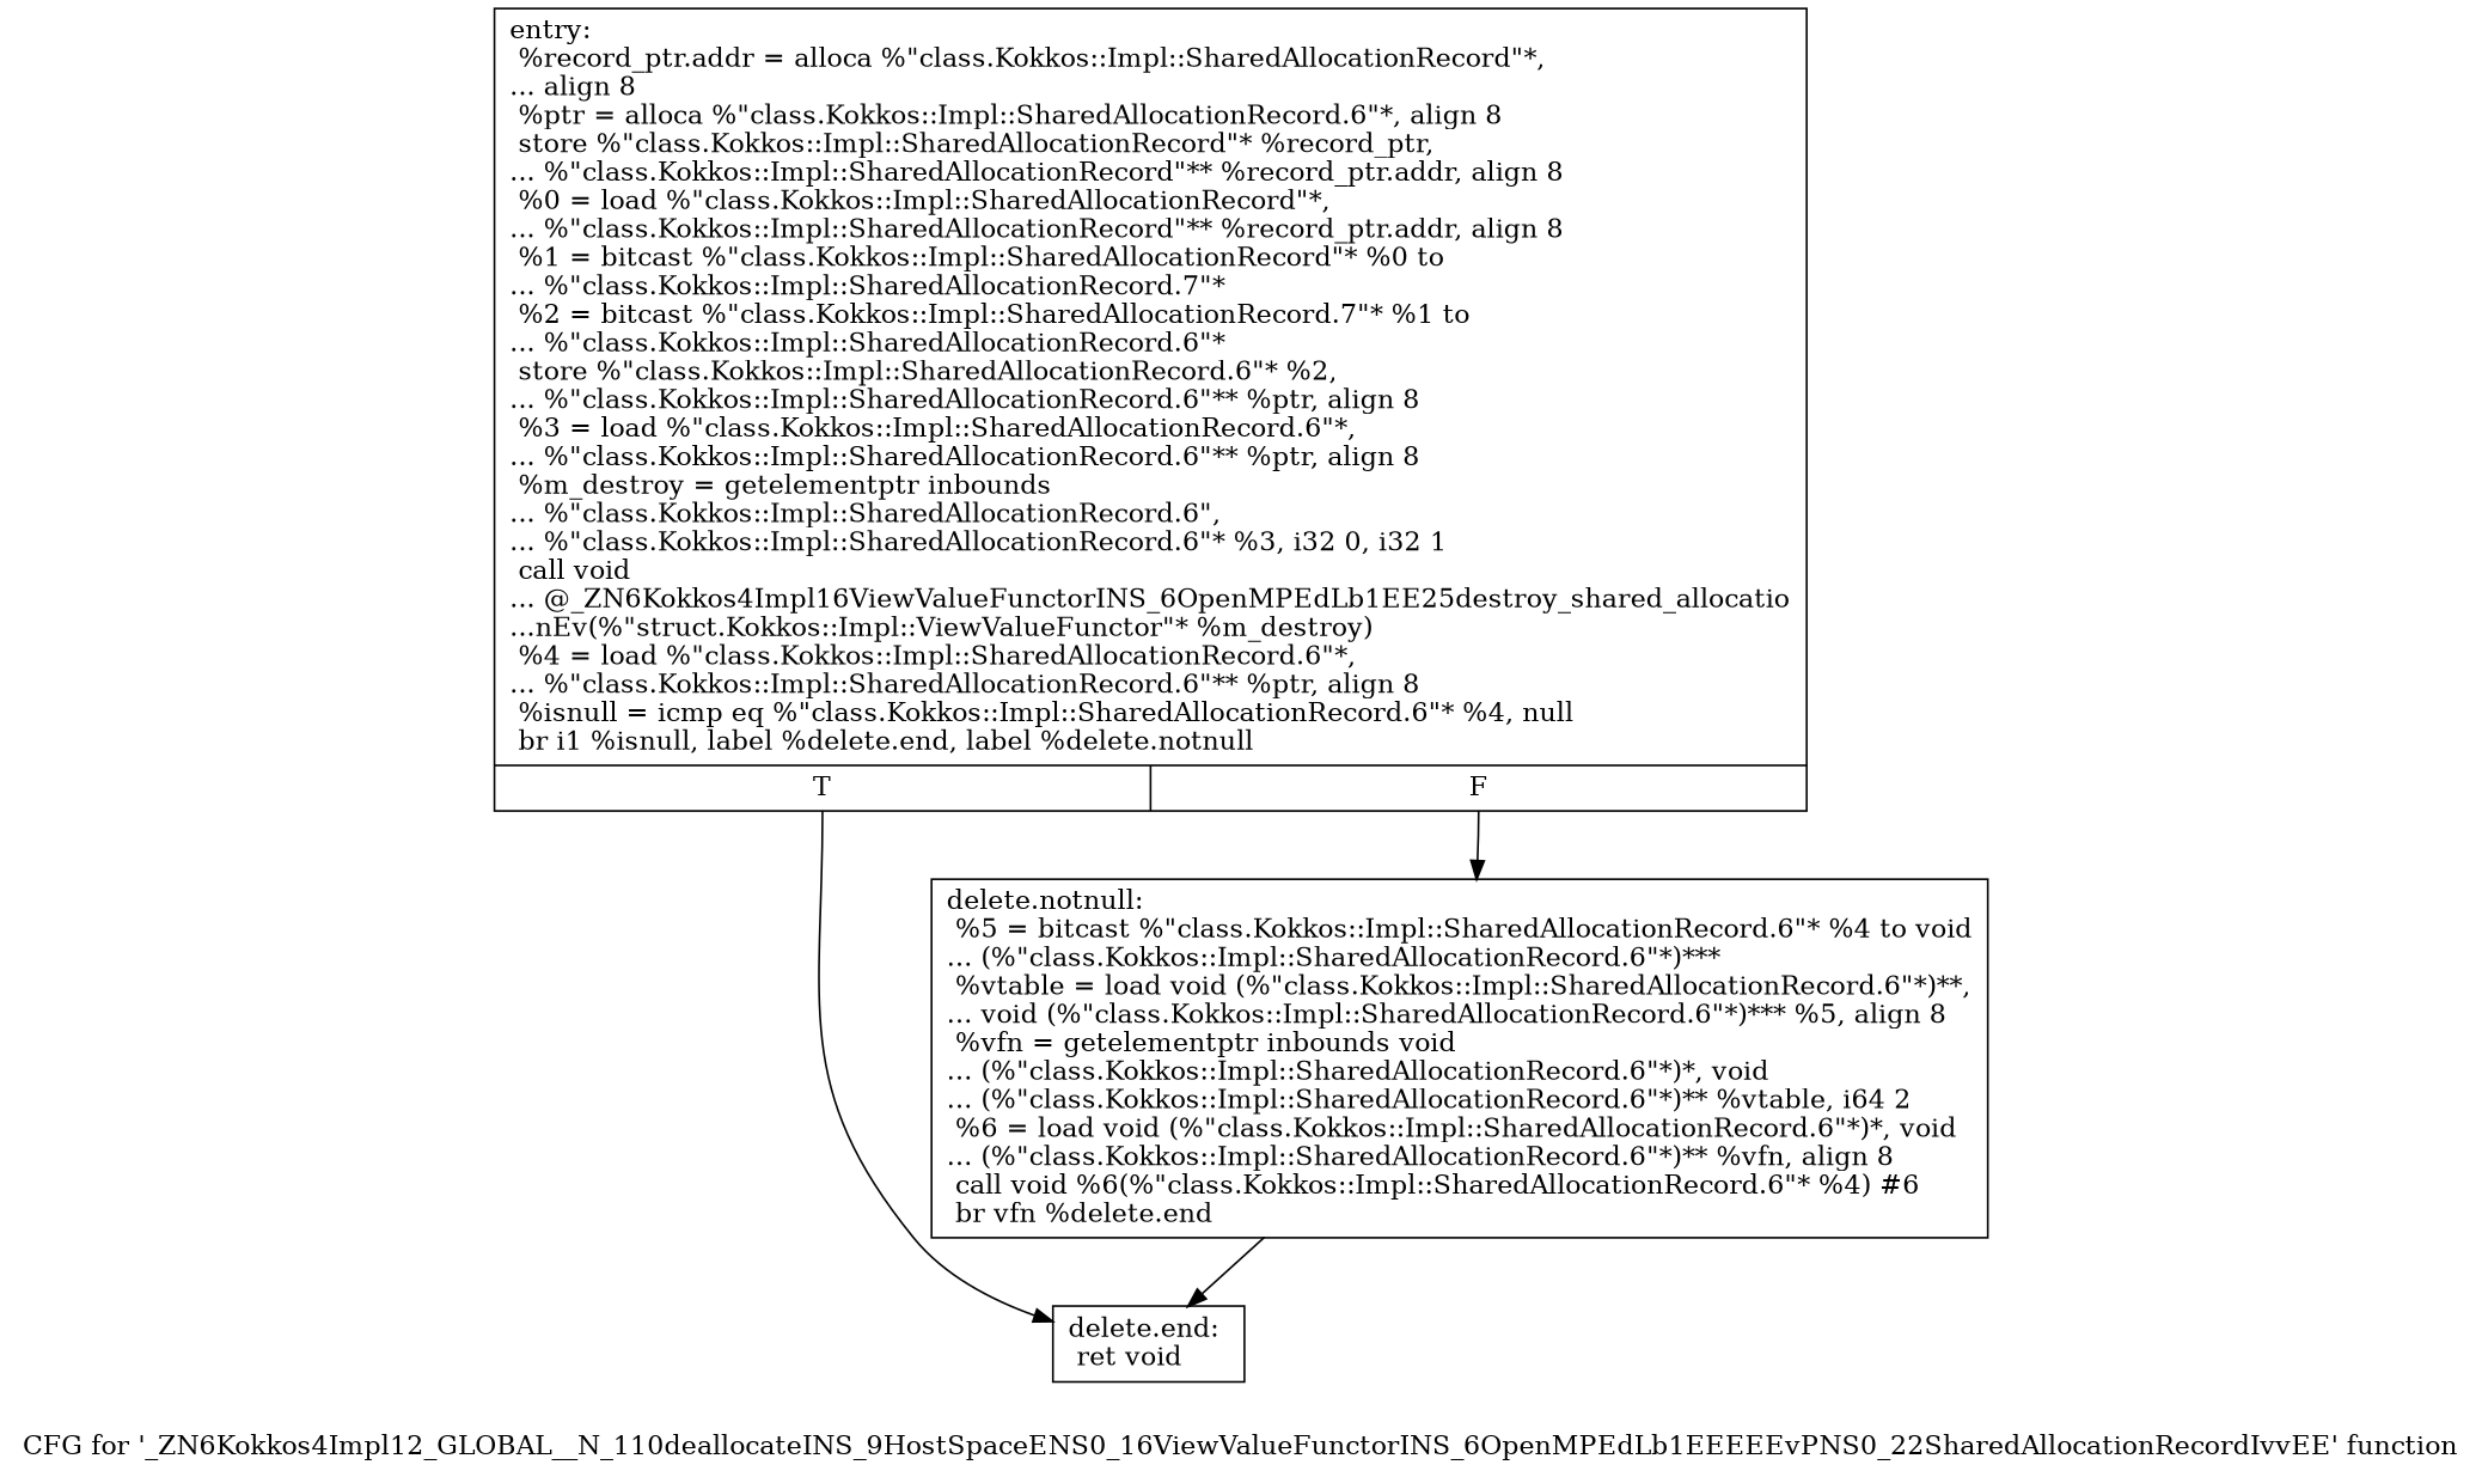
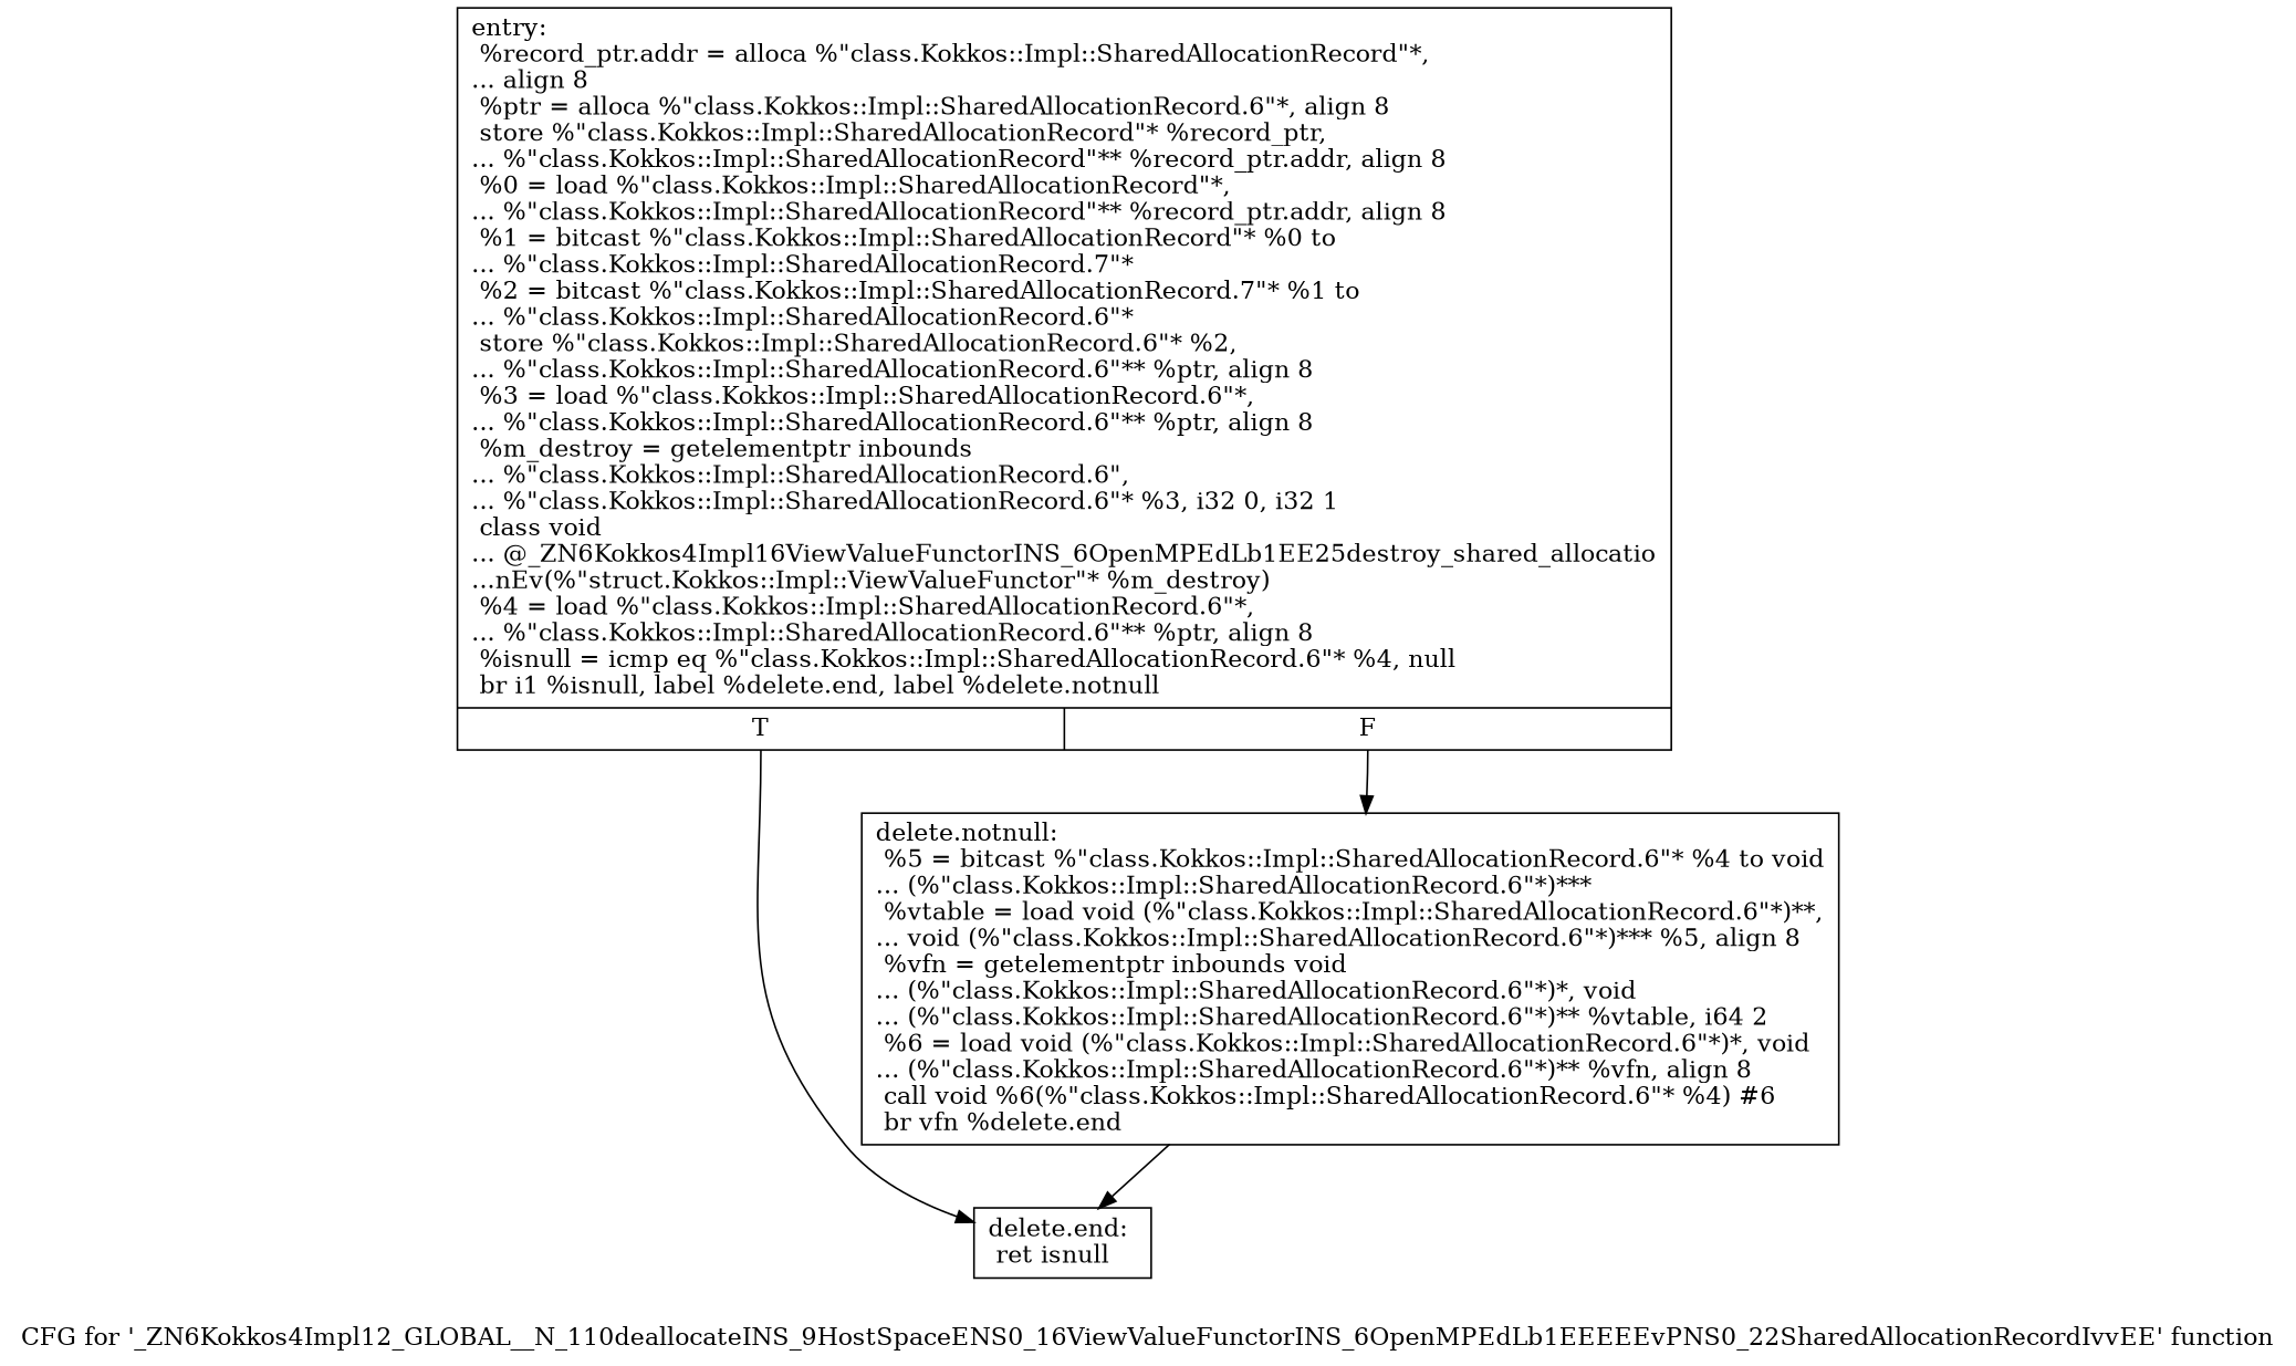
  digraph {
    label="CFG for '_ZN6Kokkos4Impl12_GLOBAL__N_110deallocateINS_9HostSpaceENS0_16ViewValueFunctorINS_6OpenMPEdLb1EEEEEvPNS0_22SharedAllocationRecordIvvEE' function"
    node [shape=record]
-   n1 [label="{entry:\l  %record_ptr.addr = alloca %\"class.Kokkos::Impl::SharedAllocationRecord\"*,\l... align 8\l  %ptr = alloca %\"class.Kokkos::Impl::SharedAllocationRecord.6\"*, align 8\l  store %\"class.Kokkos::Impl::SharedAllocationRecord\"* %record_ptr,\l... %\"class.Kokkos::Impl::SharedAllocationRecord\"** %record_ptr.addr, align 8\l  %0 = load %\"class.Kokkos::Impl::SharedAllocationRecord\"*,\l... %\"class.Kokkos::Impl::SharedAllocationRecord\"** %record_ptr.addr, align 8\l  %1 = bitcast %\"class.Kokkos::Impl::SharedAllocationRecord\"* %0 to\l... %\"class.Kokkos::Impl::SharedAllocationRecord.7\"*\l  %2 = bitcast %\"class.Kokkos::Impl::SharedAllocationRecord.7\"* %1 to\l... %\"class.Kokkos::Impl::SharedAllocationRecord.6\"*\l  store %\"class.Kokkos::Impl::SharedAllocationRecord.6\"* %2,\l... %\"class.Kokkos::Impl::SharedAllocationRecord.6\"** %ptr, align 8\l  %3 = load %\"class.Kokkos::Impl::SharedAllocationRecord.6\"*,\l... %\"class.Kokkos::Impl::SharedAllocationRecord.6\"** %ptr, align 8\l  %m_destroy = getelementptr inbounds\l... %\"class.Kokkos::Impl::SharedAllocationRecord.6\",\l... %\"class.Kokkos::Impl::SharedAllocationRecord.6\"* %3, i32 0, i32 1\l  call void\l... @_ZN6Kokkos4Impl16ViewValueFunctorINS_6OpenMPEdLb1EE25destroy_shared_allocatio\l...nEv(%\"struct.Kokkos::Impl::ViewValueFunctor\"* %m_destroy)\l  %4 = load %\"class.Kokkos::Impl::SharedAllocationRecord.6\"*,\l... %\"class.Kokkos::Impl::SharedAllocationRecord.6\"** %ptr, align 8\l  %isnull = icmp eq %\"class.Kokkos::Impl::SharedAllocationRecord.6\"* %4, null\l  br i1 %isnull, label %delete.end, label %delete.notnull\l|{<s0>T|<s1>F}}"]
-   n2 [label="{delete.end:                                       \l  ret void\l}"]
+   n1 [label="{entry:\l  %record_ptr.addr = alloca %\"class.Kokkos::Impl::SharedAllocationRecord\"*,\l... align 8\l  %ptr = alloca %\"class.Kokkos::Impl::SharedAllocationRecord.6\"*, align 8\l  store %\"class.Kokkos::Impl::SharedAllocationRecord\"* %record_ptr,\l... %\"class.Kokkos::Impl::SharedAllocationRecord\"** %record_ptr.addr, align 8\l  %0 = load %\"class.Kokkos::Impl::SharedAllocationRecord\"*,\l... %\"class.Kokkos::Impl::SharedAllocationRecord\"** %record_ptr.addr, align 8\l  %1 = bitcast %\"class.Kokkos::Impl::SharedAllocationRecord\"* %0 to\l... %\"class.Kokkos::Impl::SharedAllocationRecord.7\"*\l  %2 = bitcast %\"class.Kokkos::Impl::SharedAllocationRecord.7\"* %1 to\l... %\"class.Kokkos::Impl::SharedAllocationRecord.6\"*\l  store %\"class.Kokkos::Impl::SharedAllocationRecord.6\"* %2,\l... %\"class.Kokkos::Impl::SharedAllocationRecord.6\"** %ptr, align 8\l  %3 = load %\"class.Kokkos::Impl::SharedAllocationRecord.6\"*,\l... %\"class.Kokkos::Impl::SharedAllocationRecord.6\"** %ptr, align 8\l  %m_destroy = getelementptr inbounds\l... %\"class.Kokkos::Impl::SharedAllocationRecord.6\",\l... %\"class.Kokkos::Impl::SharedAllocationRecord.6\"* %3, i32 0, i32 1\l  class void\l... @_ZN6Kokkos4Impl16ViewValueFunctorINS_6OpenMPEdLb1EE25destroy_shared_allocatio\l...nEv(%\"struct.Kokkos::Impl::ViewValueFunctor\"* %m_destroy)\l  %4 = load %\"class.Kokkos::Impl::SharedAllocationRecord.6\"*,\l... %\"class.Kokkos::Impl::SharedAllocationRecord.6\"** %ptr, align 8\l  %isnull = icmp eq %\"class.Kokkos::Impl::SharedAllocationRecord.6\"* %4, null\l  br i1 %isnull, label %delete.end, label %delete.notnull\l|{<s0>T|<s1>F}}"]
+   n2 [label="{delete.end:                                       \l  ret isnull\l}"]
    n3 [label="{delete.notnull:                                   \l  %5 = bitcast %\"class.Kokkos::Impl::SharedAllocationRecord.6\"* %4 to void\l... (%\"class.Kokkos::Impl::SharedAllocationRecord.6\"*)***\l  %vtable = load void (%\"class.Kokkos::Impl::SharedAllocationRecord.6\"*)**,\l... void (%\"class.Kokkos::Impl::SharedAllocationRecord.6\"*)*** %5, align 8\l  %vfn = getelementptr inbounds void\l... (%\"class.Kokkos::Impl::SharedAllocationRecord.6\"*)*, void\l... (%\"class.Kokkos::Impl::SharedAllocationRecord.6\"*)** %vtable, i64 2\l  %6 = load void (%\"class.Kokkos::Impl::SharedAllocationRecord.6\"*)*, void\l... (%\"class.Kokkos::Impl::SharedAllocationRecord.6\"*)** %vfn, align 8\l  call void %6(%\"class.Kokkos::Impl::SharedAllocationRecord.6\"* %4) #6\l  br vfn %delete.end\l}"]
    n1 -> n2 [tailport=s0]
    n1 -> n3 [tailport=s1]
    n3 -> n2
  }
